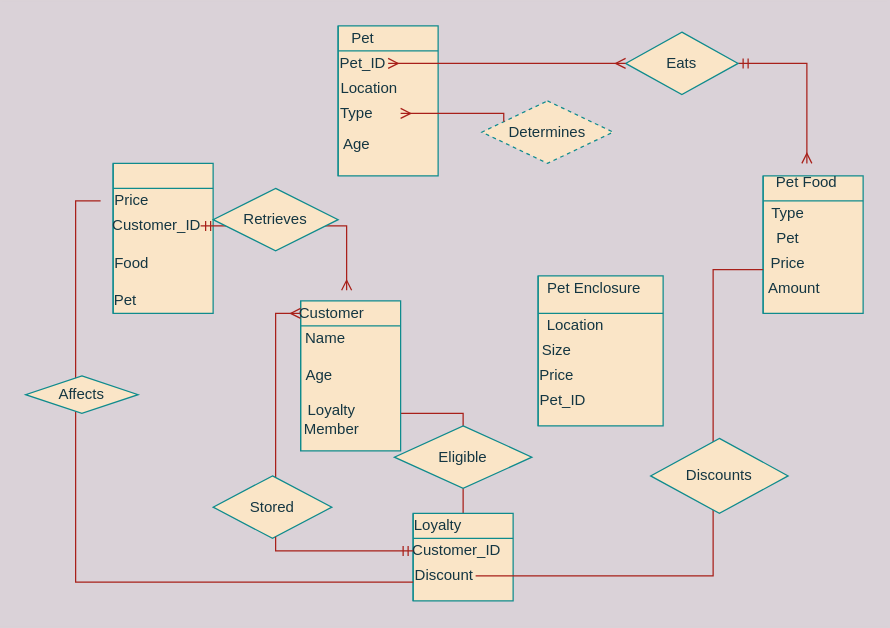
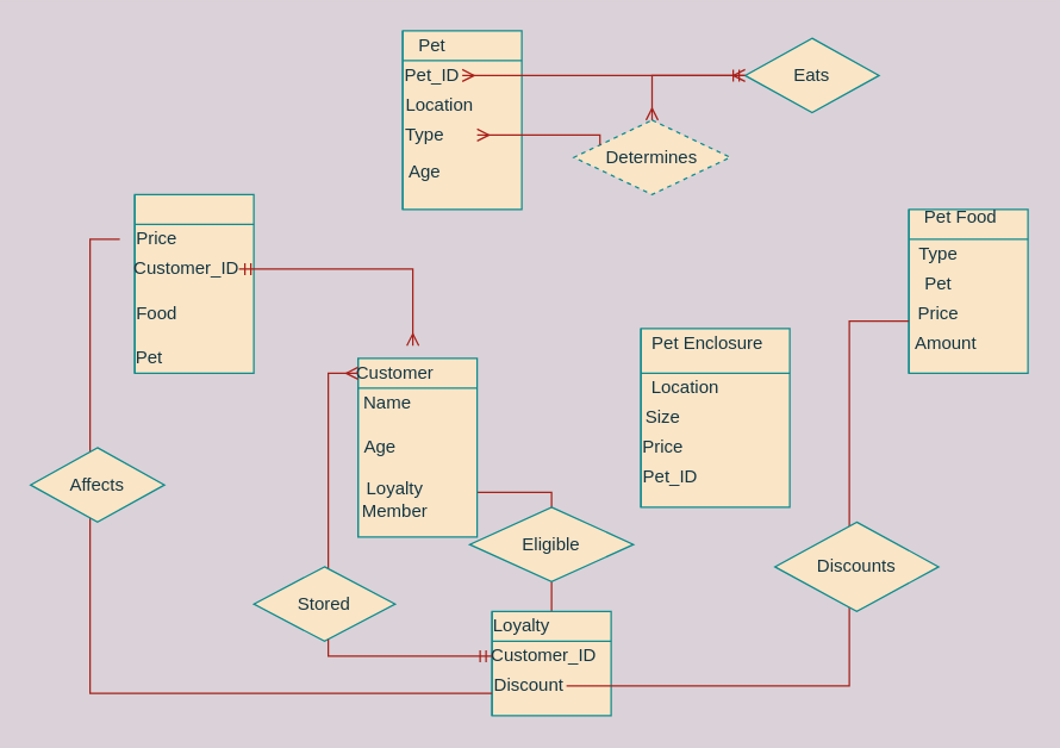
  <mxCell id="0" />
  <mxCell id="1" parent="0" />
  <mxCell id="2" value="" style="shape=internalStorage;whiteSpace=wrap;html=1;backgroundOutline=1;dx=0;dy=20;fillColor=#FAE5C7;strokeColor=#0F8B8D;fontColor=#143642;" vertex="1" parent="1"><mxGeometry x="270" width="80" height="120" as="geometry" y="20" /></mxCell>
  <mxCell id="3" value="" style="shape=internalStorage;whiteSpace=wrap;html=1;backgroundOutline=1;dx=0;dy=20;fillColor=#FAE5C7;strokeColor=#0F8B8D;fontColor=#143642;" vertex="1" parent="1"><mxGeometry x="90" y="130" width="80" height="120" as="geometry" /></mxCell>
  <mxCell id="4" style="edgeStyle=orthogonalEdgeStyle;rounded=0;orthogonalLoop=1;jettySize=auto;html=1;exitX=1;exitY=0.75;exitDx=0;exitDy=0;entryX=1;entryY=0;entryDx=0;entryDy=0;labelBackgroundColor=#DAD2D8;strokeColor=#A8201A;fontColor=#143642;endArrow=none;endFill=0;" edge="1" parent="1" source="5" target="10"><mxGeometry relative="1" as="geometry" /></mxCell>
  <mxCell id="5" value="" style="shape=internalStorage;whiteSpace=wrap;html=1;backgroundOutline=1;dx=0;dy=20;fillColor=#FAE5C7;strokeColor=#0F8B8D;fontColor=#143642;" vertex="1" parent="1"><mxGeometry x="240" y="240" width="80" height="120" as="geometry" /></mxCell>
  <mxCell id="6" value="" style="shape=internalStorage;whiteSpace=wrap;html=1;backgroundOutline=1;dx=0;dy=30;fillColor=#FAE5C7;strokeColor=#0F8B8D;fontColor=#143642;" vertex="1" parent="1"><mxGeometry x="430" y="220" width="100" height="120" as="geometry" /></mxCell>
  <mxCell id="7" value="" style="shape=internalStorage;whiteSpace=wrap;html=1;backgroundOutline=1;dx=0;dy=20;fillColor=#FAE5C7;strokeColor=#0F8B8D;fontColor=#143642;" vertex="1" parent="1"><mxGeometry x="610" y="140" width="80" height="110" as="geometry" /></mxCell>
  <mxCell id="8" value="" style="shape=internalStorage;whiteSpace=wrap;html=1;backgroundOutline=1;dx=0;dy=20;fillColor=#FAE5C7;strokeColor=#0F8B8D;fontColor=#143642;" vertex="1" parent="1"><mxGeometry x="330" y="410" width="80" height="70" as="geometry" /></mxCell>
  <mxCell id="9" value="Customer" style="text;html=1;strokeColor=none;fillColor=none;align=center;verticalAlign=middle;whiteSpace=wrap;rounded=0;fontColor=#143642;" vertex="1" parent="1"><mxGeometry x="240" y="240" width="50" height="20" as="geometry" /></mxCell>
  <mxCell id="10" value="Loyalty" style="text;html=1;strokeColor=none;fillColor=none;align=center;verticalAlign=middle;whiteSpace=wrap;rounded=0;fontColor=#143642;" vertex="1" parent="1"><mxGeometry x="330" y="410" width="40" height="20" as="geometry" /></mxCell>
  <mxCell id="11" value="Pet Enclosure" style="text;html=1;strokeColor=none;fillColor=none;align=center;verticalAlign=middle;whiteSpace=wrap;rounded=0;fontColor=#143642;" vertex="1" parent="1"><mxGeometry x="430" y="220" width="90" height="20" as="geometry" /></mxCell>
  <mxCell id="12" value="Pet" style="text;html=1;strokeColor=none;fillColor=none;align=center;verticalAlign=middle;whiteSpace=wrap;rounded=0;fontColor=#143642;" vertex="1" parent="1"><mxGeometry x="270" width="40" height="20" as="geometry" y="20" /></mxCell>
  <mxCell id="13" value="Pet Food" style="text;html=1;strokeColor=none;fillColor=none;align=center;verticalAlign=middle;whiteSpace=wrap;rounded=0;fontColor=#143642;" vertex="1" parent="1"><mxGeometry x="610" y="130" width="70" height="30" as="geometry" /></mxCell>
- <mxCell id="14" style="edgeStyle=orthogonalEdgeStyle;rounded=0;orthogonalLoop=1;jettySize=auto;html=1;endArrow=ERmany;endFill=0;startArrow=ERmandOne;startFill=0;labelBackgroundColor=#DAD2D8;strokeColor=#A8201A;fontColor=#143642;" edge="1" parent="1" source="42" target="13"><mxGeometry relative="1" as="geometry" /></mxCell>
+ <mxCell id="14" style="edgeStyle=orthogonalEdgeStyle;rounded=0;orthogonalLoop=1;jettySize=auto;html=1;endArrow=ERmany;endFill=0;startArrow=ERmandOne;startFill=0;labelBackgroundColor=#DAD2D8;strokeColor=#A8201A;fontColor=#143642;" edge="1" parent="1" source="42" target="40"><mxGeometry relative="1" as="geometry" /></mxCell>
  <mxCell id="15" value="Pet_ID" style="text;html=1;strokeColor=none;fillColor=none;align=center;verticalAlign=middle;whiteSpace=wrap;rounded=0;fontColor=#143642;" vertex="1" parent="1"><mxGeometry x="270" y="40" width="40" height="20" as="geometry" /></mxCell>
  <mxCell id="16" value="Location" style="text;html=1;strokeColor=none;fillColor=none;align=center;verticalAlign=middle;whiteSpace=wrap;rounded=0;fontColor=#143642;" vertex="1" parent="1"><mxGeometry x="270" y="60" width="50" height="20" as="geometry" /></mxCell>
  <mxCell id="17" value="Type" style="text;html=1;strokeColor=none;fillColor=none;align=center;verticalAlign=middle;whiteSpace=wrap;rounded=0;fontColor=#143642;" vertex="1" parent="1"><mxGeometry x="250" y="80" width="70" height="20" as="geometry" /></mxCell>
  <mxCell id="18" value="Age" style="text;html=1;strokeColor=none;fillColor=none;align=center;verticalAlign=middle;whiteSpace=wrap;rounded=0;fontColor=#143642;" vertex="1" parent="1"><mxGeometry x="265" y="105" width="40" height="20" as="geometry" /></mxCell>
  <mxCell id="19" style="edgeStyle=orthogonalEdgeStyle;rounded=0;orthogonalLoop=1;jettySize=auto;html=1;entryX=0;entryY=0.75;entryDx=0;entryDy=0;labelBackgroundColor=#DAD2D8;strokeColor=#A8201A;fontColor=#143642;endArrow=none;endFill=0;" edge="1" parent="1" source="20" target="34"><mxGeometry relative="1" as="geometry"><Array as="points"><mxPoint x="60" y="160" /><mxPoint x="60" y="465" /></Array></mxGeometry></mxCell>
  <mxCell id="20" value="Price" style="text;html=1;strokeColor=none;fillColor=none;align=center;verticalAlign=middle;whiteSpace=wrap;rounded=0;fontColor=#143642;" vertex="1" parent="1"><mxGeometry x="80" y="150" width="50" height="20" as="geometry" /></mxCell>
  <mxCell id="21" style="edgeStyle=orthogonalEdgeStyle;rounded=0;orthogonalLoop=1;jettySize=auto;html=1;entryX=0.736;entryY=-0.423;entryDx=0;entryDy=0;entryPerimeter=0;labelBackgroundColor=#DAD2D8;strokeColor=#A8201A;fontColor=#143642;endArrow=ERmany;endFill=0;startArrow=ERmandOne;startFill=0;" edge="1" parent="1" source="22" target="9"><mxGeometry relative="1" as="geometry" /></mxCell>
  <mxCell id="22" value="Customer_ID" style="text;html=1;strokeColor=none;fillColor=none;align=center;verticalAlign=middle;whiteSpace=wrap;rounded=0;fontColor=#143642;" vertex="1" parent="1"><mxGeometry x="90" y="170" width="70" height="20" as="geometry" /></mxCell>
  <mxCell id="23" value="Food" style="text;html=1;strokeColor=none;fillColor=none;align=center;verticalAlign=middle;whiteSpace=wrap;rounded=0;fontColor=#143642;" vertex="1" parent="1"><mxGeometry x="85" y="200" width="40" height="20" as="geometry" /></mxCell>
  <mxCell id="24" value="Name" style="text;html=1;strokeColor=none;fillColor=none;align=center;verticalAlign=middle;whiteSpace=wrap;rounded=0;fontColor=#143642;" vertex="1" parent="1"><mxGeometry x="210" y="260" width="100" height="20" as="geometry" /></mxCell>
  <mxCell id="25" value="Age" style="text;html=1;strokeColor=none;fillColor=none;align=center;verticalAlign=middle;whiteSpace=wrap;rounded=0;fontColor=#143642;" vertex="1" parent="1"><mxGeometry x="220" y="290" width="70" height="20" as="geometry" /></mxCell>
  <mxCell id="26" value="Loyalty Member" style="text;html=1;strokeColor=none;fillColor=none;align=center;verticalAlign=middle;whiteSpace=wrap;rounded=0;fontColor=#143642;" vertex="1" parent="1"><mxGeometry x="230" y="320" width="70" height="30" as="geometry" /></mxCell>
  <mxCell id="27" value="Location" style="text;html=1;strokeColor=none;fillColor=none;align=center;verticalAlign=middle;whiteSpace=wrap;rounded=0;fontColor=#143642;" vertex="1" parent="1"><mxGeometry x="440" y="250" width="40" height="20" as="geometry" /></mxCell>
  <mxCell id="28" value="Size" style="text;html=1;strokeColor=none;fillColor=none;align=center;verticalAlign=middle;whiteSpace=wrap;rounded=0;fontColor=#143642;" vertex="1" parent="1"><mxGeometry x="425" y="270" width="40" height="20" as="geometry" /></mxCell>
  <mxCell id="29" value="Price" style="text;html=1;strokeColor=none;fillColor=none;align=center;verticalAlign=middle;whiteSpace=wrap;rounded=0;fontColor=#143642;" vertex="1" parent="1"><mxGeometry x="425" y="290" width="40" height="20" as="geometry" /></mxCell>
  <mxCell id="30" value="Pet_ID" style="text;html=1;strokeColor=none;fillColor=none;align=center;verticalAlign=middle;whiteSpace=wrap;rounded=0;fontColor=#143642;" vertex="1" parent="1"><mxGeometry x="430" y="310" width="40" height="20" as="geometry" /></mxCell>
  <mxCell id="31" style="edgeStyle=orthogonalEdgeStyle;rounded=0;orthogonalLoop=1;jettySize=auto;html=1;labelBackgroundColor=#DAD2D8;strokeColor=#A8201A;fontColor=#143642;endArrow=ERmany;endFill=0;startArrow=none;startFill=0;" edge="1" parent="1" source="44"><mxGeometry relative="1" as="geometry"><mxPoint x="240" y="250" as="targetPoint" /><Array as="points"><mxPoint x="220" y="250" /><mxPoint x="240" y="250" /></Array></mxGeometry></mxCell>
  <mxCell id="32" value="Customer_ID" style="text;html=1;strokeColor=none;fillColor=none;align=center;verticalAlign=middle;whiteSpace=wrap;rounded=0;fontColor=#143642;" vertex="1" parent="1"><mxGeometry x="330" y="430" width="70" height="20" as="geometry" /></mxCell>
  <mxCell id="33" style="edgeStyle=orthogonalEdgeStyle;rounded=0;orthogonalLoop=1;jettySize=auto;html=1;entryX=0;entryY=0.75;entryDx=0;entryDy=0;endArrow=none;endFill=0;labelBackgroundColor=#DAD2D8;strokeColor=#A8201A;fontColor=#143642;" edge="1" parent="1" source="34" target="37"><mxGeometry relative="1" as="geometry"><Array as="points"><mxPoint x="570" y="460" /><mxPoint x="570" y="215" /></Array></mxGeometry></mxCell>
  <mxCell id="34" value="Discount" style="text;html=1;strokeColor=none;fillColor=none;align=center;verticalAlign=middle;whiteSpace=wrap;rounded=0;fontColor=#143642;" vertex="1" parent="1"><mxGeometry x="330" y="450" width="50" height="20" as="geometry" /></mxCell>
  <mxCell id="35" value="Type" style="text;html=1;strokeColor=none;fillColor=none;align=center;verticalAlign=middle;whiteSpace=wrap;rounded=0;fontColor=#143642;" vertex="1" parent="1"><mxGeometry x="610" y="160" width="40" height="20" as="geometry" /></mxCell>
  <mxCell id="36" value="Pet" style="text;html=1;strokeColor=none;fillColor=none;align=center;verticalAlign=middle;whiteSpace=wrap;rounded=0;fontColor=#143642;" vertex="1" parent="1"><mxGeometry x="610" y="180" width="40" height="20" as="geometry" /></mxCell>
  <mxCell id="37" value="Price" style="text;html=1;strokeColor=none;fillColor=none;align=center;verticalAlign=middle;whiteSpace=wrap;rounded=0;fontColor=#143642;" vertex="1" parent="1"><mxGeometry x="610" y="200" width="40" height="20" as="geometry" /></mxCell>
  <mxCell id="38" value="Amount" style="text;html=1;strokeColor=none;fillColor=none;align=center;verticalAlign=middle;whiteSpace=wrap;rounded=0;fontColor=#143642;" vertex="1" parent="1"><mxGeometry x="610" y="220" width="50" height="20" as="geometry" /></mxCell>
  <mxCell id="39" value="Pet" style="text;html=1;strokeColor=none;fillColor=none;align=center;verticalAlign=middle;whiteSpace=wrap;rounded=0;fontColor=#143642;" vertex="1" parent="1"><mxGeometry x="80" y="230" width="40" height="20" as="geometry" /></mxCell>
  <mxCell id="40" value="Determines" style="rhombus;whiteSpace=wrap;html=1;fillColor=#FAE5C7;strokeColor=#0F8B8D;fontColor=#143642;dashed=1;" vertex="1" parent="1"><mxGeometry x="385" y="80" width="105" height="50" as="geometry" /></mxCell>
  <mxCell id="41" style="edgeStyle=orthogonalEdgeStyle;rounded=0;orthogonalLoop=1;jettySize=auto;html=1;entryX=0;entryY=0.25;entryDx=0;entryDy=0;startArrow=ERmany;startFill=0;endArrow=none;endFill=0;labelBackgroundColor=#DAD2D8;strokeColor=#A8201A;fontColor=#143642;" edge="1" parent="1" source="17" target="40"><mxGeometry relative="1" as="geometry"><mxPoint x="320" y="90.067" as="sourcePoint" /><mxPoint x="425" y="275" as="targetPoint" /><Array as="points"><mxPoint x="403" y="90" /></Array></mxGeometry></mxCell>
  <mxCell id="42" value="Eats" style="rhombus;whiteSpace=wrap;html=1;fillColor=#FAE5C7;strokeColor=#0F8B8D;fontColor=#143642;" vertex="1" parent="1"><mxGeometry x="500" y="25" width="90" height="50" as="geometry" /></mxCell>
  <mxCell id="43" style="edgeStyle=orthogonalEdgeStyle;rounded=0;orthogonalLoop=1;jettySize=auto;html=1;startArrow=ERmany;startFill=0;endArrow=ERmany;endFill=0;labelBackgroundColor=#DAD2D8;strokeColor=#A8201A;fontColor=#143642;" edge="1" parent="1" source="15" target="42"><mxGeometry relative="1" as="geometry"><mxPoint x="310" y="50.067" as="sourcePoint" /><mxPoint x="645.067" y="130" as="targetPoint" /></mxGeometry></mxCell>
  <mxCell id="44" value="Stored" style="rhombus;whiteSpace=wrap;html=1;fillColor=#FAE5C7;strokeColor=#0F8B8D;fontColor=#143642;" vertex="1" parent="1"><mxGeometry x="170" y="380" width="95" height="50" as="geometry" /></mxCell>
  <mxCell id="45" style="edgeStyle=orthogonalEdgeStyle;rounded=0;orthogonalLoop=1;jettySize=auto;html=1;labelBackgroundColor=#DAD2D8;strokeColor=#A8201A;fontColor=#143642;startArrow=ERmandOne;startFill=0;endArrow=none;endFill=0;" edge="1" parent="1" source="32" target="44"><mxGeometry relative="1" as="geometry"><mxPoint x="330" y="440.067" as="sourcePoint" /><mxPoint x="240" y="250" as="targetPoint" /><Array as="points"><mxPoint x="220" y="440" /></Array></mxGeometry></mxCell>
  <mxCell id="46" value="Eligible" style="rhombus;whiteSpace=wrap;html=1;fillColor=#FAE5C7;strokeColor=#0F8B8D;fontColor=#143642;" vertex="1" parent="1"><mxGeometry x="315" y="340" width="110" height="50" as="geometry" /></mxCell>
- <mxCell id="47" value="Affects" style="rhombus;whiteSpace=wrap;html=1;fillColor=#FAE5C7;strokeColor=#0F8B8D;fontColor=#143642;" vertex="1" parent="1"><mxGeometry x="20" y="300" width="90" height="30" as="geometry" /></mxCell>
+ <mxCell id="47" value="Affects" style="rhombus;whiteSpace=wrap;html=1;fillColor=#FAE5C7;strokeColor=#0F8B8D;fontColor=#143642;" vertex="1" parent="1"><mxGeometry y="300" width="90" height="50" as="geometry" x="20" /></mxCell>
  <mxCell id="48" value="Discounts" style="rhombus;whiteSpace=wrap;html=1;fillColor=#FAE5C7;strokeColor=#0F8B8D;fontColor=#143642;" vertex="1" parent="1"><mxGeometry x="520" y="350" width="110" height="60" as="geometry" /></mxCell>
- <mxCell id="49" value="Retrieves" style="rhombus;whiteSpace=wrap;html=1;fillColor=#FAE5C7;strokeColor=#0F8B8D;fontColor=#143642;" vertex="1" parent="1"><mxGeometry x="170" y="150" width="100" height="50" as="geometry" /></mxCell>
